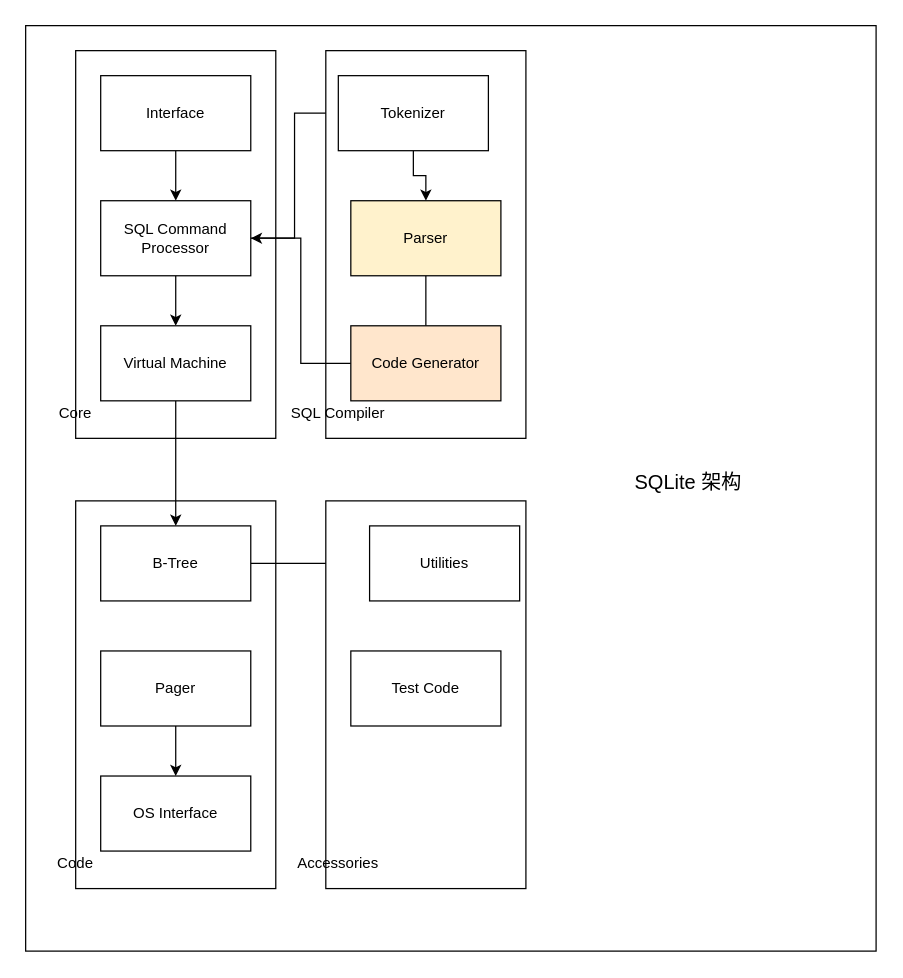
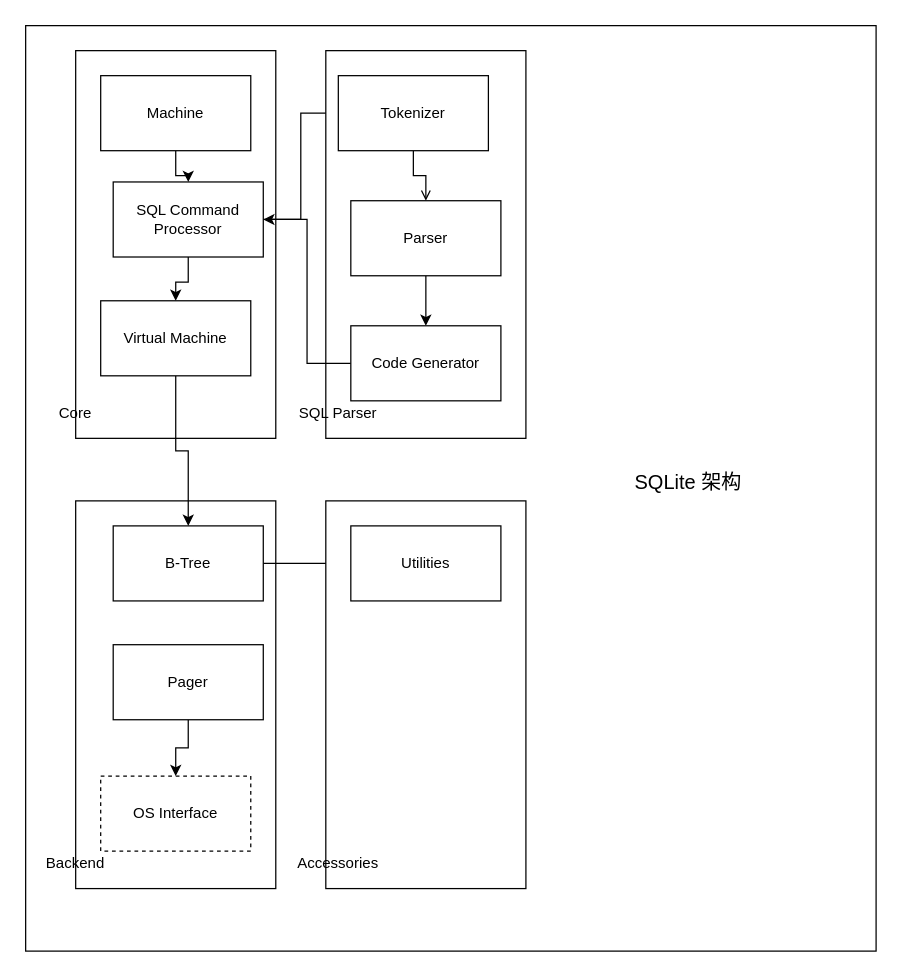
  <mxCell id="0" />
  <mxCell id="1" parent="0" />
  <mxCell id="2" value="" style="rounded=0;whiteSpace=wrap;html=1;" vertex="1" parent="1"><mxGeometry x="20" y="20" width="680" height="740" as="geometry" /></mxCell>
  <mxCell id="3" value="" style="rounded=0;whiteSpace=wrap;html=1;" vertex="1" parent="1"><mxGeometry x="60" y="400" width="160" height="310" as="geometry" /></mxCell>
  <mxCell id="4" value="" style="rounded=0;whiteSpace=wrap;html=1;" vertex="1" parent="1"><mxGeometry x="60" y="40" width="160" height="310" as="geometry" /></mxCell>
  <mxCell id="5" style="edgeStyle=orthogonalEdgeStyle;rounded=0;orthogonalLoop=1;jettySize=auto;html=1;entryX=0.5;entryY=0;entryDx=0;entryDy=0;" edge="1" parent="1" source="6" target="9"><mxGeometry relative="1" as="geometry" /></mxCell>
- <mxCell id="6" value="Interface" style="rounded=0;whiteSpace=wrap;html=1;" vertex="1" parent="1"><mxGeometry x="80" y="60" width="120" height="60" as="geometry" /></mxCell>
+ <mxCell id="6" value="Machine" style="rounded=0;whiteSpace=wrap;html=1;" vertex="1" parent="1"><mxGeometry x="80" y="60" width="120" height="60" as="geometry" /></mxCell>
  <mxCell id="7" style="edgeStyle=orthogonalEdgeStyle;rounded=0;orthogonalLoop=1;jettySize=auto;html=1;entryX=0;entryY=0.5;entryDx=0;entryDy=0;" edge="1" parent="1" source="9" target="19"><mxGeometry relative="1" as="geometry" /></mxCell>
  <mxCell id="8" style="edgeStyle=orthogonalEdgeStyle;rounded=0;orthogonalLoop=1;jettySize=auto;html=1;" edge="1" parent="1" source="9" target="11"><mxGeometry relative="1" as="geometry" /></mxCell>
- <mxCell id="9" value="SQL Command Processor" style="rounded=0;whiteSpace=wrap;html=1;" vertex="1" parent="1"><mxGeometry x="80" y="160" width="120" height="60" as="geometry" /></mxCell>
+ <mxCell id="9" value="SQL Command Processor" style="rounded=0;whiteSpace=wrap;html=1;" vertex="1" parent="1"><mxGeometry x="90" y="145" width="120" height="60" as="geometry" /></mxCell>
  <mxCell id="10" style="edgeStyle=orthogonalEdgeStyle;rounded=0;orthogonalLoop=1;jettySize=auto;html=1;entryX=0.5;entryY=0;entryDx=0;entryDy=0;" edge="1" parent="1" source="11" target="13"><mxGeometry relative="1" as="geometry" /></mxCell>
- <mxCell id="11" value="Virtual Machine" style="rounded=0;whiteSpace=wrap;html=1;" vertex="1" parent="1"><mxGeometry x="80" y="260" width="120" height="60" as="geometry" /></mxCell>
+ <mxCell id="11" value="Virtual Machine" style="rounded=0;whiteSpace=wrap;html=1;" vertex="1" parent="1"><mxGeometry x="80" y="240" width="120" height="60" as="geometry" /></mxCell>
  <mxCell id="12" style="edgeStyle=orthogonalEdgeStyle;rounded=0;orthogonalLoop=1;jettySize=auto;html=1;" edge="1" parent="1" source="13" target="25"><mxGeometry relative="1" as="geometry" /></mxCell>
- <mxCell id="13" value="B-Tree" style="rounded=0;whiteSpace=wrap;html=1;" vertex="1" parent="1"><mxGeometry x="80" y="420" width="120" height="60" as="geometry" /></mxCell>
+ <mxCell id="13" value="B-Tree" style="rounded=0;whiteSpace=wrap;html=1;" vertex="1" parent="1"><mxGeometry x="90" y="420" width="120" height="60" as="geometry" /></mxCell>
  <mxCell id="14" style="edgeStyle=orthogonalEdgeStyle;rounded=0;orthogonalLoop=1;jettySize=auto;html=1;entryX=0.5;entryY=0;entryDx=0;entryDy=0;" edge="1" parent="1" source="15" target="16"><mxGeometry relative="1" as="geometry" /></mxCell>
- <mxCell id="15" value="Pager" style="rounded=0;whiteSpace=wrap;html=1;" vertex="1" parent="1"><mxGeometry x="80" y="520" width="120" height="60" as="geometry" /></mxCell>
- <mxCell id="16" value="OS Interface" style="rounded=0;whiteSpace=wrap;html=1;" vertex="1" parent="1"><mxGeometry x="80" y="620" width="120" height="60" as="geometry" /></mxCell>
+ <mxCell id="15" value="Pager" style="rounded=0;whiteSpace=wrap;html=1;" vertex="1" parent="1"><mxGeometry x="90" y="515" width="120" height="60" as="geometry" /></mxCell>
+ <mxCell id="16" value="OS Interface" style="rounded=0;whiteSpace=wrap;html=1;dashed=1;" vertex="1" parent="1"><mxGeometry x="80" y="620" width="120" height="60" as="geometry" /></mxCell>
  <mxCell id="17" value="" style="rounded=0;whiteSpace=wrap;html=1;" vertex="1" parent="1"><mxGeometry x="260" y="40" width="160" height="310" as="geometry" /></mxCell>
- <mxCell id="18" style="edgeStyle=orthogonalEdgeStyle;rounded=0;orthogonalLoop=1;jettySize=auto;html=1;entryX=0.5;entryY=0;entryDx=0;entryDy=0;" edge="1" parent="1" source="19" target="21"><mxGeometry relative="1" as="geometry" /></mxCell>
+ <mxCell id="18" style="edgeStyle=orthogonalEdgeStyle;rounded=0;orthogonalLoop=1;jettySize=auto;html=1;entryX=0.5;entryY=0;entryDx=0;entryDy=0;endArrow=open;" edge="1" parent="1" source="19" target="21"><mxGeometry relative="1" as="geometry" /></mxCell>
  <mxCell id="19" value="Tokenizer" style="rounded=0;whiteSpace=wrap;html=1;" vertex="1" parent="1"><mxGeometry x="270" y="60" width="120" height="60" as="geometry" /></mxCell>
- <mxCell id="20" style="edgeStyle=orthogonalEdgeStyle;rounded=0;orthogonalLoop=1;jettySize=auto;html=1;endArrow=none;" edge="1" parent="1" source="21" target="23"><mxGeometry relative="1" as="geometry" /></mxCell>
- <mxCell id="21" value="Parser" style="rounded=0;whiteSpace=wrap;html=1;fillColor=#fff2cc;" vertex="1" parent="1"><mxGeometry x="280" y="160" width="120" height="60" as="geometry" /></mxCell>
+ <mxCell id="20" style="edgeStyle=orthogonalEdgeStyle;rounded=0;orthogonalLoop=1;jettySize=auto;html=1;" edge="1" parent="1" source="21" target="23"><mxGeometry relative="1" as="geometry" /></mxCell>
+ <mxCell id="21" value="Parser" style="rounded=0;whiteSpace=wrap;html=1;" vertex="1" parent="1"><mxGeometry x="280" y="160" width="120" height="60" as="geometry" /></mxCell>
  <mxCell id="22" style="edgeStyle=orthogonalEdgeStyle;rounded=0;orthogonalLoop=1;jettySize=auto;html=1;entryX=1;entryY=0.5;entryDx=0;entryDy=0;" edge="1" parent="1" source="23" target="9"><mxGeometry relative="1" as="geometry" /></mxCell>
- <mxCell id="23" value="Code Generator" style="rounded=0;whiteSpace=wrap;html=1;fillColor=#ffe6cc;" vertex="1" parent="1"><mxGeometry x="280" y="260" width="120" height="60" as="geometry" /></mxCell>
+ <mxCell id="23" value="Code Generator" style="rounded=0;whiteSpace=wrap;html=1;" vertex="1" parent="1"><mxGeometry x="280" y="260" width="120" height="60" as="geometry" /></mxCell>
  <mxCell id="24" value="" style="rounded=0;whiteSpace=wrap;html=1;" vertex="1" parent="1"><mxGeometry x="260" y="400" width="160" height="310" as="geometry" /></mxCell>
- <mxCell id="25" value="Utilities" style="rounded=0;whiteSpace=wrap;html=1;" vertex="1" parent="1"><mxGeometry x="295" y="420" width="120" height="60" as="geometry" /></mxCell>
- <mxCell id="26" value="Test Code" style="rounded=0;whiteSpace=wrap;html=1;" vertex="1" parent="1"><mxGeometry x="280" y="520" width="120" height="60" as="geometry" /></mxCell>
+ <mxCell id="25" value="Utilities" style="rounded=0;whiteSpace=wrap;html=1;" vertex="1" parent="1"><mxGeometry x="280" y="420" width="120" height="60" as="geometry" /></mxCell>
  <mxCell id="27" value="Accessories" style="text;html=1;strokeColor=none;fillColor=none;align=center;verticalAlign=middle;whiteSpace=wrap;rounded=0;" vertex="1" parent="1"><mxGeometry x="230" y="680" width="80" height="20" as="geometry" /></mxCell>
- <mxCell id="28" value="Code" style="text;html=1;strokeColor=none;fillColor=none;align=center;verticalAlign=middle;whiteSpace=wrap;rounded=0;" vertex="1" parent="1"><mxGeometry x="20" y="680" width="80" height="20" as="geometry" /></mxCell>
+ <mxCell id="28" value="Backend" style="text;html=1;strokeColor=none;fillColor=none;align=center;verticalAlign=middle;whiteSpace=wrap;rounded=0;" vertex="1" parent="1"><mxGeometry x="20" y="680" width="80" height="20" as="geometry" /></mxCell>
  <mxCell id="29" value="Core" style="text;html=1;strokeColor=none;fillColor=none;align=center;verticalAlign=middle;whiteSpace=wrap;rounded=0;" vertex="1" parent="1"><mxGeometry x="20" y="320" width="80" height="20" as="geometry" /></mxCell>
- <mxCell id="30" value="SQL Compiler" style="text;html=1;strokeColor=none;fillColor=none;align=center;verticalAlign=middle;whiteSpace=wrap;rounded=0;" vertex="1" parent="1"><mxGeometry x="230" y="320" width="80" height="20" as="geometry" /></mxCell>
+ <mxCell id="30" value="SQL Parser" style="text;html=1;strokeColor=none;fillColor=none;align=center;verticalAlign=middle;whiteSpace=wrap;rounded=0;" vertex="1" parent="1"><mxGeometry x="230" y="320" width="80" height="20" as="geometry" /></mxCell>
  <mxCell id="31" value="SQLite 架构" style="text;html=1;strokeColor=none;fillColor=none;align=center;verticalAlign=middle;whiteSpace=wrap;rounded=0;fontSize=16;" vertex="1" parent="1"><mxGeometry x="485" y="350" width="130" height="70" as="geometry" /></mxCell>
